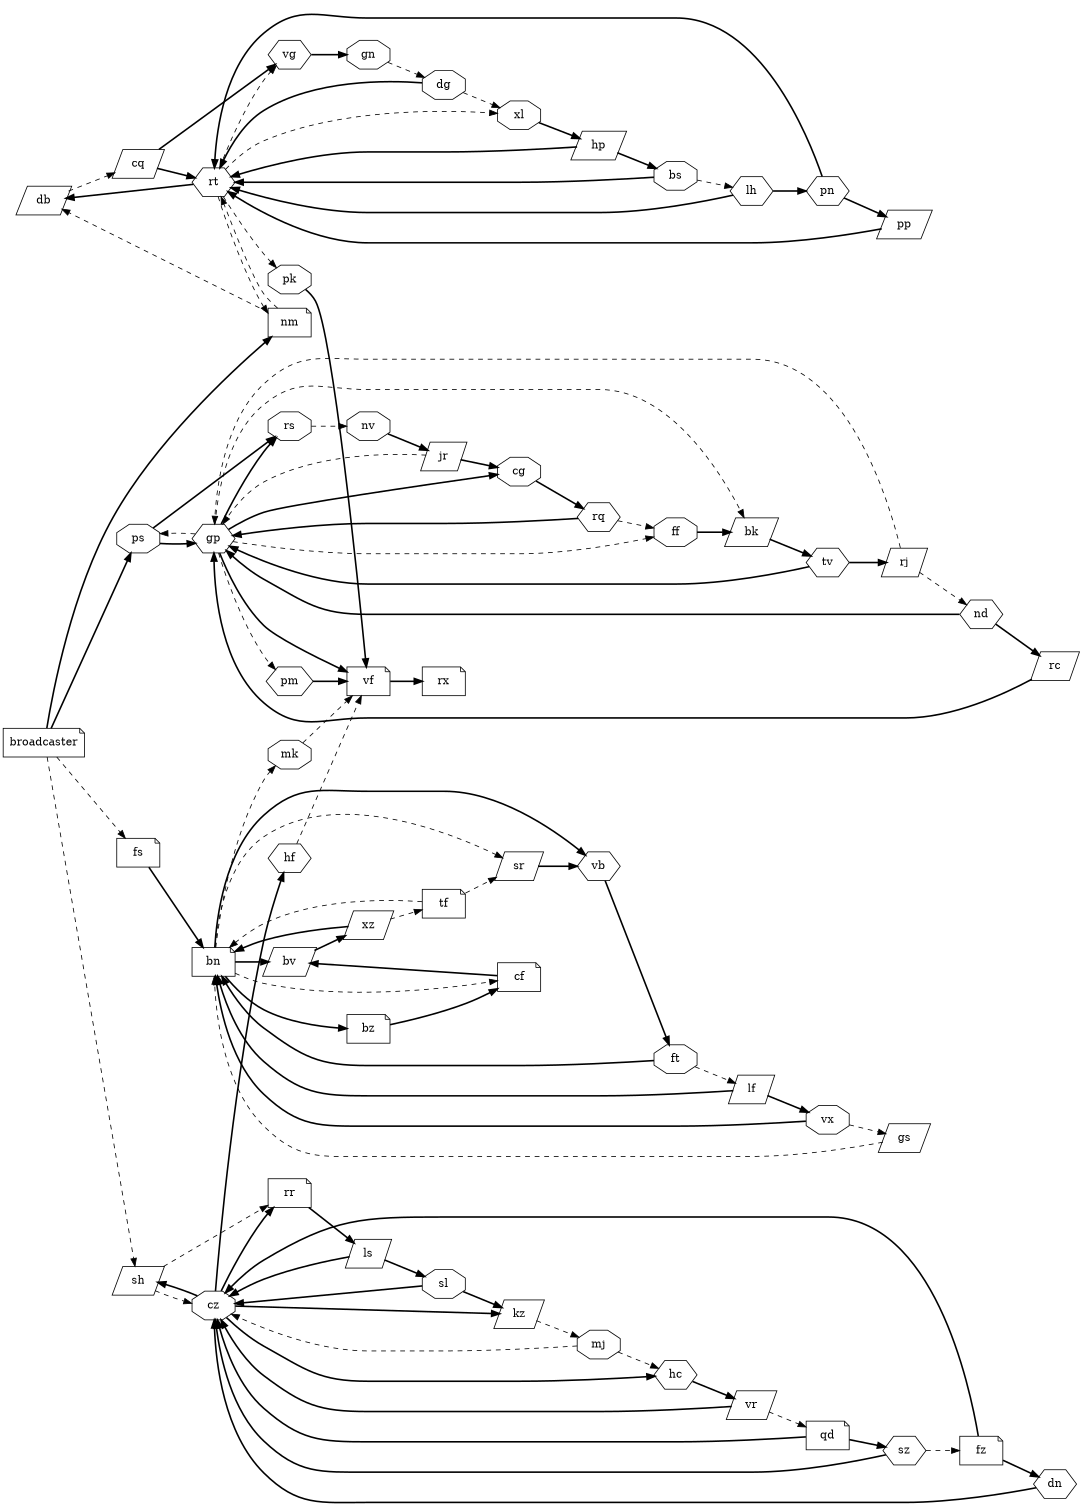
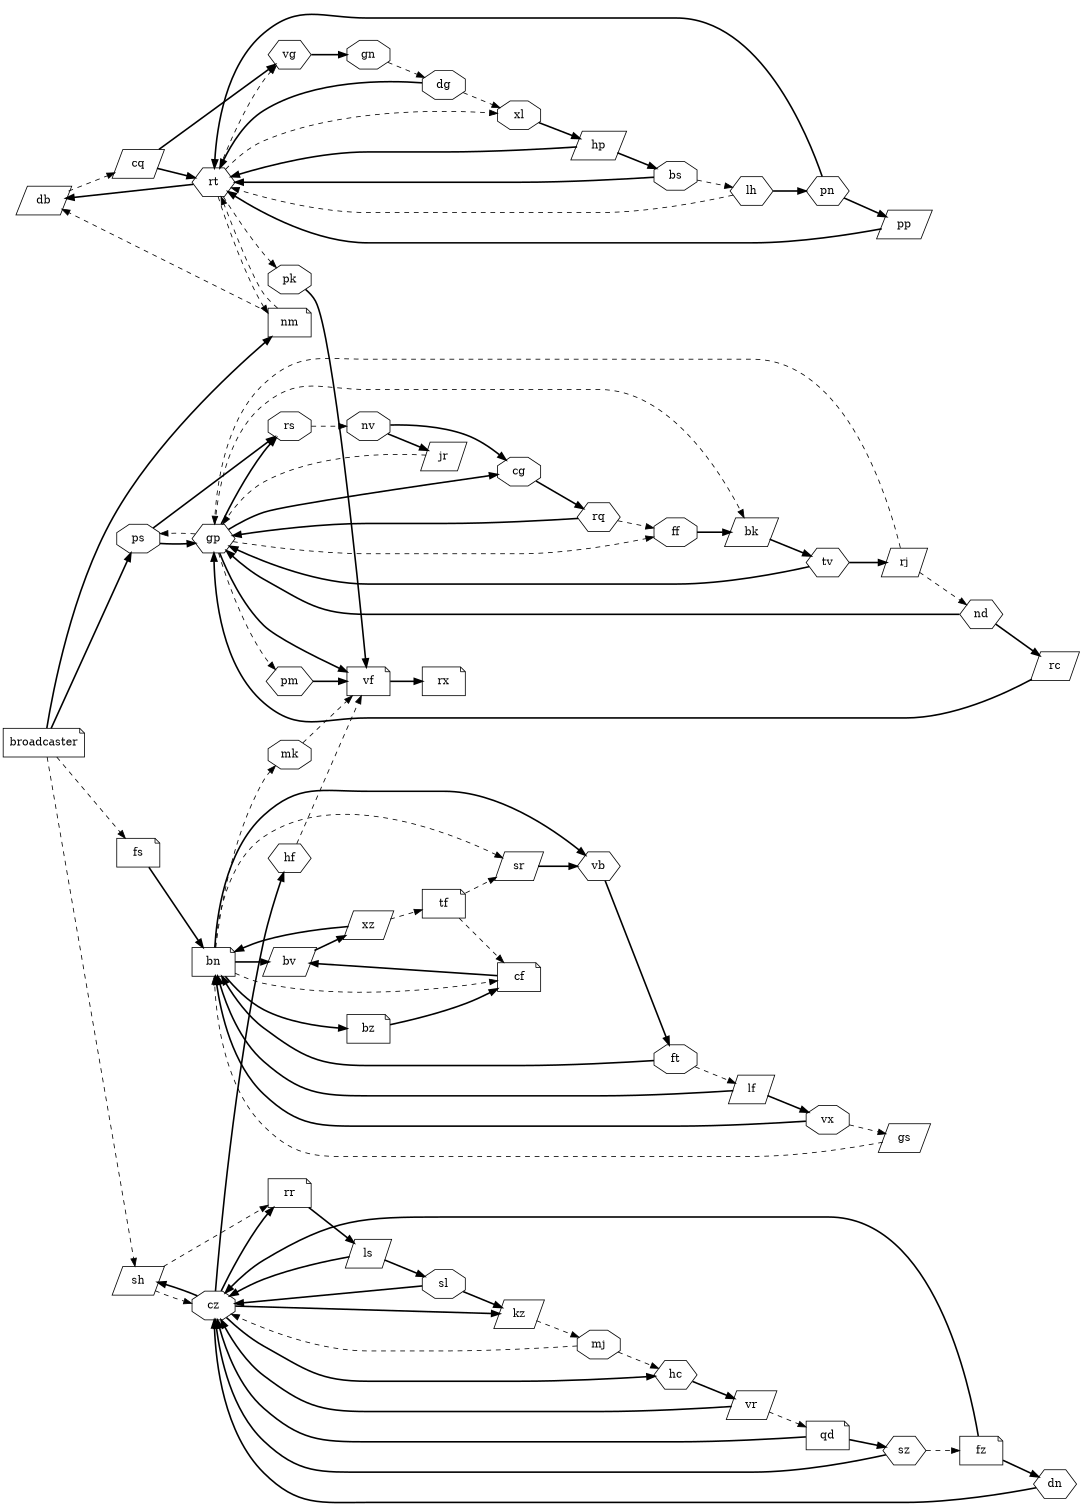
  digraph {
    rankdir=LR
    node [shape=parallelogram]
    edge [style=bold]
    db
    cq
    rt [shape=hexagon]
    vg [shape=hexagon]
    nm [shape=note]
    xl [shape=octagon]
    pk [shape=octagon]
    gn [shape=octagon]
    gp [shape=hexagon]
    ff [shape=octagon]
    bk
    ps [shape=octagon]
    rs [shape=octagon]
    cg [shape=octagon]
    pm [shape=hexagon]
    vf [shape=note]
    rj
    nd [shape=hexagon]
    rc
    tv [shape=hexagon]
    nv [shape=octagon]
    rq [shape=hexagon]
    jr
    tf [shape=note]
    xz
    bn [shape=note]
    sr
    vb [shape=hexagon]
    mk [shape=octagon]
    bv
    bz [shape=note]
    cf [shape=note]
    ft [shape=octagon]
    fs [shape=note]
    gs
    rx [shape=note]
    pn [shape=hexagon]
    pp
    hp
    mj [shape=octagon]
    kz
    hc [shape=hexagon]
    cz [shape=octagon]
    vr
    rr [shape=note]
    hf [shape=hexagon]
    sh
    dg [shape=octagon]
    bs [shape=octagon]
    qd [shape=note]
    sz [shape=hexagon]
    lf
    vx [shape=octagon]
    ls
    fz [shape=note]
    dn [shape=hexagon]
    lh [shape=hexagon]
    sl [shape=octagon]
    broadcaster [shape=note]
    db -> cq [style=dashed]
    cq -> rt
    cq -> vg
    rt -> db
    rt -> vg [style=dashed]
    rt -> nm [style=dashed]
    rt -> xl [style=dashed]
    rt -> pk [style=dashed]
    vg -> gn
    nm -> db [style=dashed]
    nm -> rt [style=dashed]
    xl -> hp
    pk -> vf
    gn -> dg [style=dashed]
    gp -> ff [style=dashed]
    gp -> bk [style=dashed]
    gp -> ps [style=dashed]
    gp -> rs
    gp -> cg
    gp -> pm [style=dashed]
    gp -> vf
    ff -> bk
    bk -> tv
    ps -> gp
    ps -> rs
    rs -> nv [style=dashed]
    cg -> rq
    pm -> vf
    vf -> rx
    rj -> gp [style=dashed]
    rj -> nd [style=dashed]
    nd -> gp
    nd -> rc
    rc -> gp
    tv -> gp
    tv -> rj
    nv -> jr
    rq -> gp
    rq -> ff [style=dashed]
    jr -> gp [style=dashed]
-   jr -> cg
-   tf -> bn [style=dashed]
+   nv -> cg
+   tf -> cf [style=dashed]
    tf -> sr [style=dashed]
    xz -> tf [style=dashed]
    xz -> bn
    bn -> sr [style=dashed]
    bn -> vb
    bn -> mk [style=dashed]
    bn -> bv
    bn -> bz
    bn -> cf [style=dashed]
    sr -> vb
    vb -> ft
    mk -> vf [style=dashed]
    bv -> xz
    bz -> cf
    cf -> bv
    ft -> bn
    ft -> lf [style=dashed]
    fs -> bn
    gs -> bn [style=dashed]
    pn -> rt
    pn -> pp
    pp -> rt
    hp -> rt
    hp -> bs
    mj -> hc [style=dashed]
    mj -> cz [style=dashed]
    kz -> mj [style=dashed]
    hc -> vr
    cz -> kz
    cz -> hc
    cz -> rr
    cz -> hf
    cz -> sh
    vr -> cz
    vr -> qd [style=dashed]
    rr -> ls
    hf -> vf [style=dashed]
    sh -> cz [style=dashed]
    sh -> rr [style=dashed]
    dg -> rt
    dg -> xl [style=dashed]
    bs -> rt
    bs -> lh [style=dashed]
    qd -> cz
    qd -> sz
    sz -> cz
    sz -> fz [style=dashed]
    lf -> bn
    lf -> vx
    vx -> bn
    vx -> gs [style=dashed]
    ls -> cz
    ls -> sl
    fz -> cz
    fz -> dn
    dn -> cz
-   lh -> rt
+   lh -> rt [style=dashed]
    lh -> pn
    sl -> kz
    sl -> cz
    broadcaster -> nm
    broadcaster -> ps
    broadcaster -> fs [style=dashed]
    broadcaster -> sh [style=dashed]
  }
